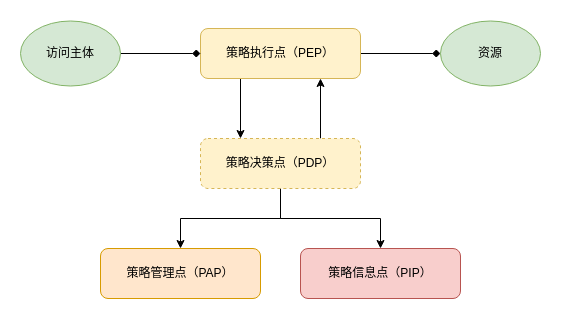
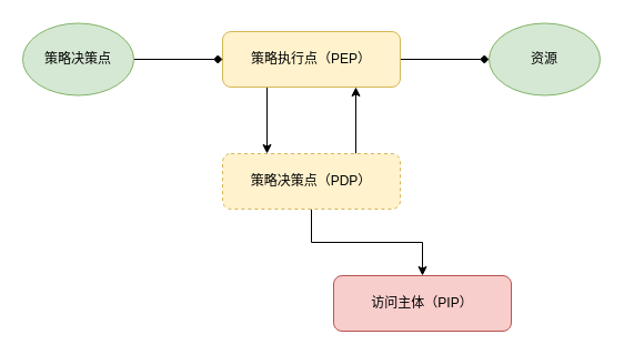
  <mxCell id="0" />
  <mxCell id="1" parent="0" />
  <mxCell id="2" style="edgeStyle=orthogonalEdgeStyle;rounded=0;orthogonalLoop=1;jettySize=auto;html=1;exitX=1;exitY=0.5;exitDx=0;exitDy=0;entryX=0;entryY=0.5;entryDx=0;entryDy=0;endArrow=diamond;" edge="1" parent="1" source="4" target="7"><mxGeometry relative="1" as="geometry" /></mxCell>
  <mxCell id="3" style="edgeStyle=orthogonalEdgeStyle;rounded=0;orthogonalLoop=1;jettySize=auto;html=1;exitX=0.25;exitY=1;exitDx=0;exitDy=0;entryX=0.25;entryY=0;entryDx=0;entryDy=0;" edge="1" parent="1" source="4" target="11"><mxGeometry relative="1" as="geometry" /></mxCell>
  <mxCell id="4" value="策略执行点（PEP）" style="rounded=1;whiteSpace=wrap;html=1;fillColor=#fff2cc;strokeColor=#d6b656;" vertex="1" parent="1"><mxGeometry x="200" y="28" width="160" height="50" as="geometry" /></mxCell>
  <mxCell id="5" style="edgeStyle=orthogonalEdgeStyle;rounded=0;orthogonalLoop=1;jettySize=auto;html=1;exitX=1;exitY=0.5;exitDx=0;exitDy=0;entryX=0;entryY=0.5;entryDx=0;entryDy=0;endArrow=diamond;" edge="1" parent="1" source="6" target="4"><mxGeometry relative="1" as="geometry" /></mxCell>
- <mxCell id="6" value="访问主体" style="ellipse;whiteSpace=wrap;html=1;fillColor=#d5e8d4;strokeColor=#82b366;" vertex="1" parent="1"><mxGeometry x="20" y="20.5" width="100" height="65" as="geometry" /></mxCell>
+ <mxCell id="6" value="策略决策点" style="ellipse;whiteSpace=wrap;html=1;fillColor=#d5e8d4;strokeColor=#82b366;" vertex="1" parent="1"><mxGeometry x="20" y="20.5" width="100" height="65" as="geometry" /></mxCell>
  <mxCell id="7" value="资源" style="ellipse;whiteSpace=wrap;html=1;fillColor=#d5e8d4;strokeColor=#82b366;" vertex="1" parent="1"><mxGeometry x="440" y="20.5" width="100" height="65" as="geometry" /></mxCell>
  <mxCell id="8" style="edgeStyle=orthogonalEdgeStyle;rounded=0;orthogonalLoop=1;jettySize=auto;html=1;exitX=0.75;exitY=0;exitDx=0;exitDy=0;entryX=0.75;entryY=1;entryDx=0;entryDy=0;" edge="1" parent="1" source="11" target="4"><mxGeometry relative="1" as="geometry" /></mxCell>
- <mxCell id="9" style="edgeStyle=orthogonalEdgeStyle;rounded=0;orthogonalLoop=1;jettySize=auto;html=1;exitX=0.5;exitY=1;exitDx=0;exitDy=0;entryX=0.5;entryY=0;entryDx=0;entryDy=0;" edge="1" parent="1" source="11" target="12"><mxGeometry relative="1" as="geometry" /></mxCell>
  <mxCell id="10" style="edgeStyle=orthogonalEdgeStyle;rounded=0;orthogonalLoop=1;jettySize=auto;html=1;exitX=0.5;exitY=1;exitDx=0;exitDy=0;entryX=0.5;entryY=0;entryDx=0;entryDy=0;" edge="1" parent="1" source="11" target="13"><mxGeometry relative="1" as="geometry" /></mxCell>
  <mxCell id="11" value="策略决策点（PDP）" style="rounded=1;whiteSpace=wrap;html=1;fillColor=#fff2cc;strokeColor=#d6b656;dashed=1;" vertex="1" parent="1"><mxGeometry x="200" y="138" width="160" height="50" as="geometry" /></mxCell>
- <mxCell id="12" value="策略管理点（PAP）" style="rounded=1;whiteSpace=wrap;html=1;fillColor=#ffe6cc;strokeColor=#d79b00;" vertex="1" parent="1"><mxGeometry x="100" y="248" width="160" height="50" as="geometry" /></mxCell>
- <mxCell id="13" value="策略信息点（PIP）" style="rounded=1;whiteSpace=wrap;html=1;fillColor=#f8cecc;strokeColor=#b85450;" vertex="1" parent="1"><mxGeometry x="300" y="248" width="160" height="50" as="geometry" /></mxCell>
+ <mxCell id="13" value="访问主体（PIP）" style="rounded=1;whiteSpace=wrap;html=1;fillColor=#f8cecc;strokeColor=#b85450;" vertex="1" parent="1"><mxGeometry x="300" y="248" width="160" height="50" as="geometry" /></mxCell>
